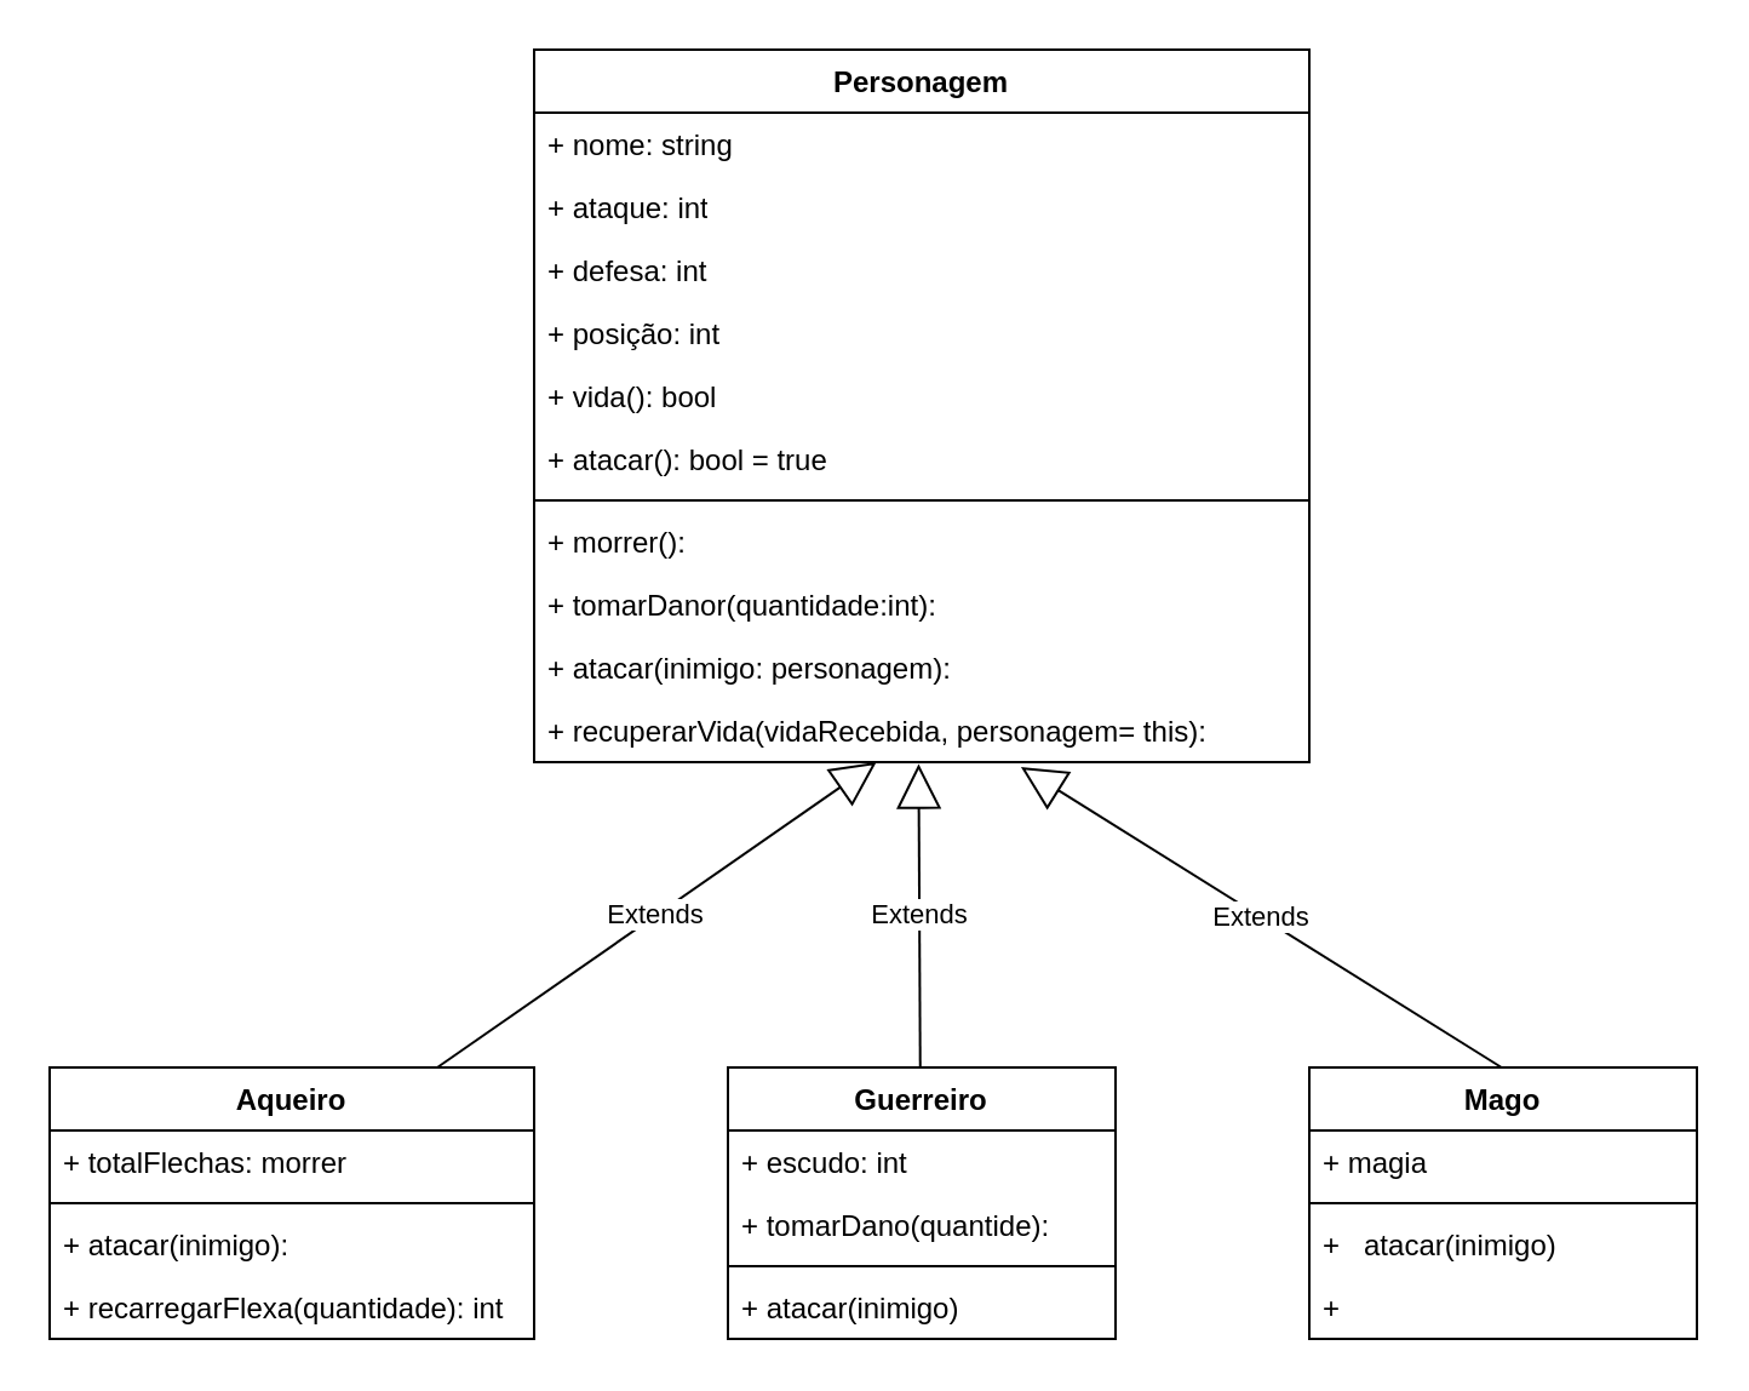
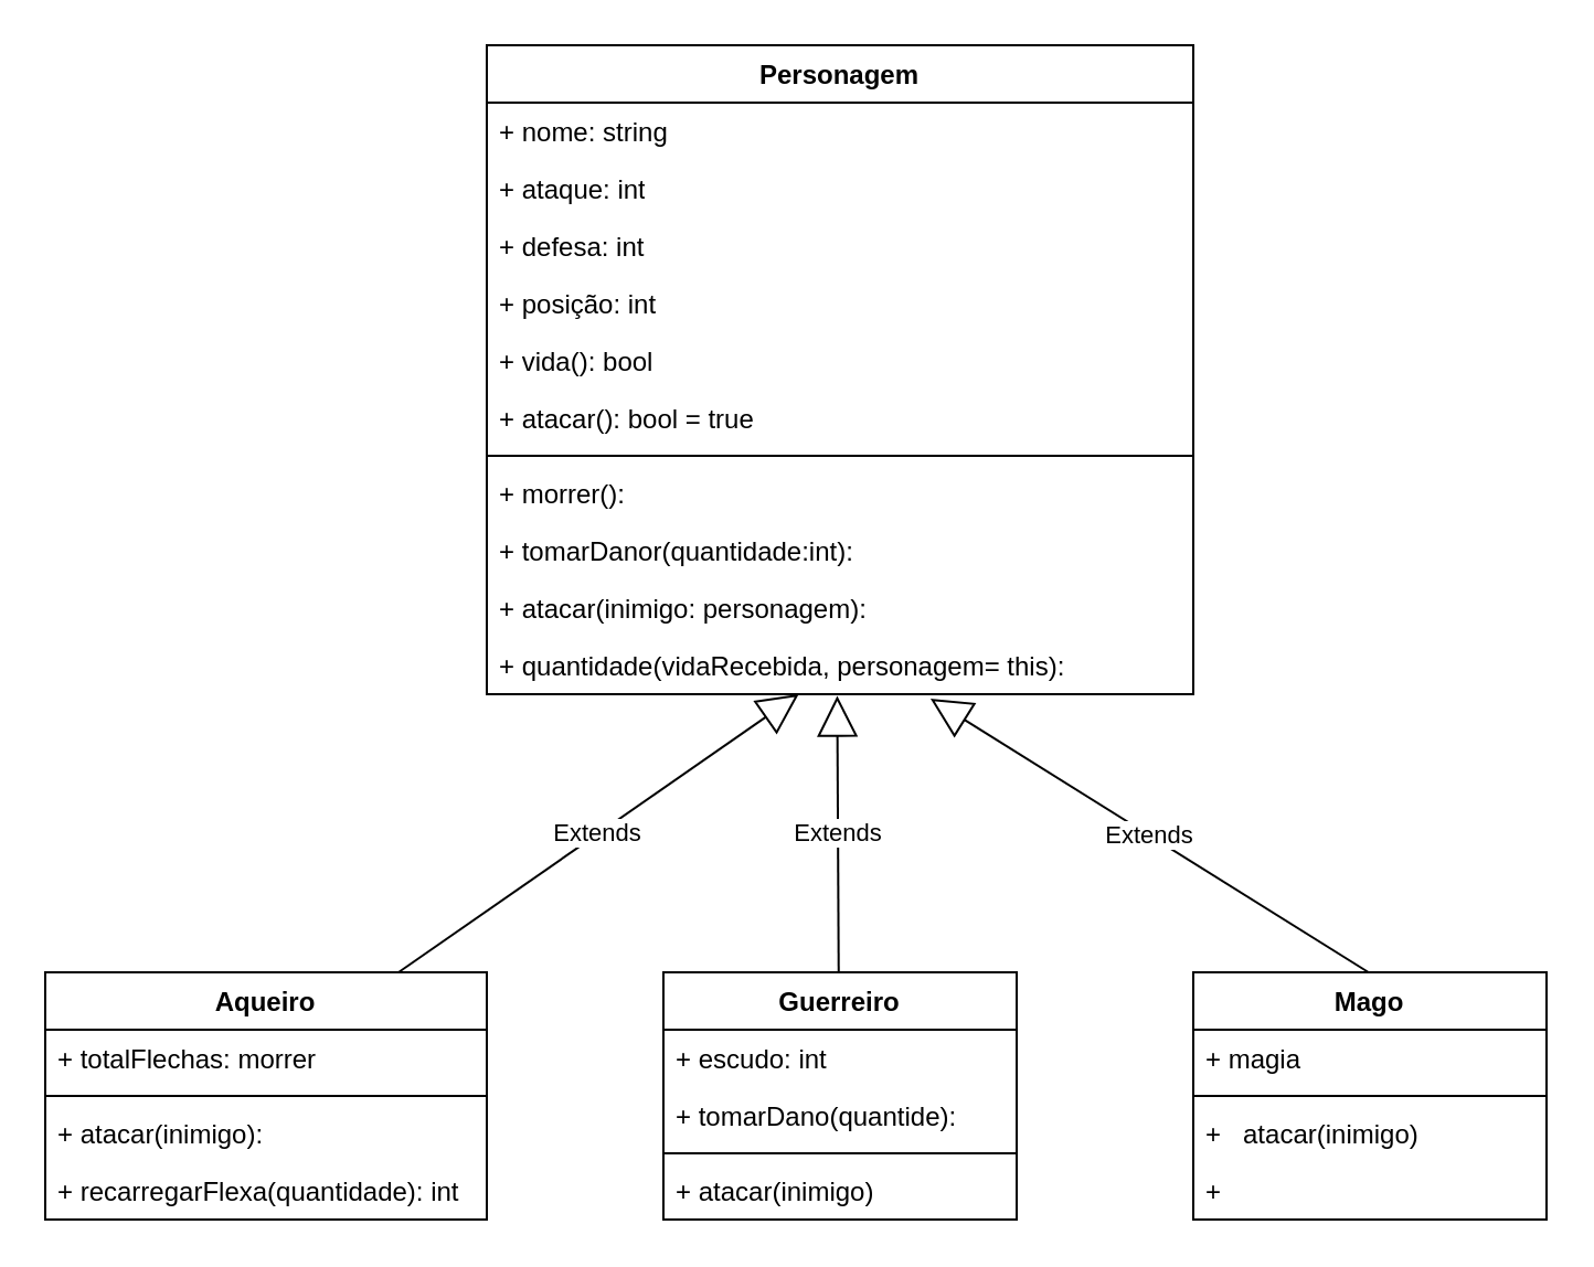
  <mxCell id="0" />
  <mxCell id="1" parent="0" />
  <mxCell id="2" value="Personagem" style="swimlane;fontStyle=1;align=center;verticalAlign=top;childLayout=stackLayout;horizontal=1;startSize=26;horizontalStack=0;resizeParent=1;resizeParentMax=0;resizeLast=0;collapsible=1;marginBottom=0;whiteSpace=wrap;html=1;" parent="1" vertex="1"><mxGeometry x="220" y="20" width="320" height="294" as="geometry" /></mxCell>
  <mxCell id="3" value="+ nome: string" style="text;strokeColor=none;fillColor=none;align=left;verticalAlign=top;spacingLeft=4;spacingRight=4;overflow=hidden;rotatable=0;points=[[0,0.5],[1,0.5]];portConstraint=eastwest;whiteSpace=wrap;html=1;" parent="2" vertex="1"><mxGeometry y="26" width="320" height="26" as="geometry" /></mxCell>
  <mxCell id="4" value="+ ataque: int" style="text;strokeColor=none;fillColor=none;align=left;verticalAlign=top;spacingLeft=4;spacingRight=4;overflow=hidden;rotatable=0;points=[[0,0.5],[1,0.5]];portConstraint=eastwest;whiteSpace=wrap;html=1;" parent="2" vertex="1"><mxGeometry y="52" width="320" height="26" as="geometry" /></mxCell>
  <mxCell id="5" value="+ defesa: int" style="text;strokeColor=none;fillColor=none;align=left;verticalAlign=top;spacingLeft=4;spacingRight=4;overflow=hidden;rotatable=0;points=[[0,0.5],[1,0.5]];portConstraint=eastwest;whiteSpace=wrap;html=1;" parent="2" vertex="1"><mxGeometry y="78" width="320" height="26" as="geometry" /></mxCell>
  <mxCell id="6" value="+ posição: int" style="text;strokeColor=none;fillColor=none;align=left;verticalAlign=top;spacingLeft=4;spacingRight=4;overflow=hidden;rotatable=0;points=[[0,0.5],[1,0.5]];portConstraint=eastwest;whiteSpace=wrap;html=1;" parent="2" vertex="1"><mxGeometry y="104" width="320" height="26" as="geometry" /></mxCell>
  <mxCell id="7" value="+ vida(): bool" style="text;strokeColor=none;fillColor=none;align=left;verticalAlign=top;spacingLeft=4;spacingRight=4;overflow=hidden;rotatable=0;points=[[0,0.5],[1,0.5]];portConstraint=eastwest;whiteSpace=wrap;html=1;" parent="2" vertex="1"><mxGeometry y="130" width="320" height="26" as="geometry" /></mxCell>
  <mxCell id="8" value="+ atacar(): bool = true" style="text;strokeColor=none;fillColor=none;align=left;verticalAlign=top;spacingLeft=4;spacingRight=4;overflow=hidden;rotatable=0;points=[[0,0.5],[1,0.5]];portConstraint=eastwest;whiteSpace=wrap;html=1;" parent="2" vertex="1"><mxGeometry y="156" width="320" height="26" as="geometry" /></mxCell>
  <mxCell id="9" value="" style="line;strokeWidth=1;fillColor=none;align=left;verticalAlign=middle;spacingTop=-1;spacingLeft=3;spacingRight=3;rotatable=0;labelPosition=right;points=[];portConstraint=eastwest;strokeColor=inherit;" parent="2" vertex="1"><mxGeometry y="182" width="320" height="8" as="geometry" /></mxCell>
  <mxCell id="10" value="+ morrer():&amp;nbsp;" style="text;strokeColor=none;fillColor=none;align=left;verticalAlign=top;spacingLeft=4;spacingRight=4;overflow=hidden;rotatable=0;points=[[0,0.5],[1,0.5]];portConstraint=eastwest;whiteSpace=wrap;html=1;" parent="2" vertex="1"><mxGeometry y="190" width="320" height="26" as="geometry" /></mxCell>
  <mxCell id="11" value="+ tomarDanor(quantidade:int):" style="text;strokeColor=none;fillColor=none;align=left;verticalAlign=top;spacingLeft=4;spacingRight=4;overflow=hidden;rotatable=0;points=[[0,0.5],[1,0.5]];portConstraint=eastwest;whiteSpace=wrap;html=1;" parent="2" vertex="1"><mxGeometry y="216" width="320" height="26" as="geometry" /></mxCell>
  <mxCell id="12" value="+ atacar(inimigo: personagem):&amp;nbsp;" style="text;strokeColor=none;fillColor=none;align=left;verticalAlign=top;spacingLeft=4;spacingRight=4;overflow=hidden;rotatable=0;points=[[0,0.5],[1,0.5]];portConstraint=eastwest;whiteSpace=wrap;html=1;" parent="2" vertex="1"><mxGeometry y="242" width="320" height="26" as="geometry" /></mxCell>
- <mxCell id="13" value="+ recuperarVida(vidaRecebida, personagem= this):&amp;nbsp;" style="text;strokeColor=none;fillColor=none;align=left;verticalAlign=top;spacingLeft=4;spacingRight=4;overflow=hidden;rotatable=0;points=[[0,0.5],[1,0.5]];portConstraint=eastwest;whiteSpace=wrap;html=1;" parent="2" vertex="1"><mxGeometry y="268" width="320" height="26" as="geometry" /></mxCell>
+ <mxCell id="13" value="+ quantidade(vidaRecebida, personagem= this):&amp;nbsp;" style="text;strokeColor=none;fillColor=none;align=left;verticalAlign=top;spacingLeft=4;spacingRight=4;overflow=hidden;rotatable=0;points=[[0,0.5],[1,0.5]];portConstraint=eastwest;whiteSpace=wrap;html=1;" parent="2" vertex="1"><mxGeometry y="268" width="320" height="26" as="geometry" /></mxCell>
  <mxCell id="14" value="Aqueiro" style="swimlane;fontStyle=1;align=center;verticalAlign=top;childLayout=stackLayout;horizontal=1;startSize=26;horizontalStack=0;resizeParent=1;resizeParentMax=0;resizeLast=0;collapsible=1;marginBottom=0;" vertex="1" parent="1"><mxGeometry x="20" y="440" width="200" height="112" as="geometry" /></mxCell>
  <mxCell id="15" value="+ totalFlechas: morrer" style="text;strokeColor=none;fillColor=none;align=left;verticalAlign=top;spacingLeft=4;spacingRight=4;overflow=hidden;rotatable=0;points=[[0,0.5],[1,0.5]];portConstraint=eastwest;" vertex="1" parent="14"><mxGeometry y="26" width="200" height="26" as="geometry" /></mxCell>
  <mxCell id="16" value="" style="line;strokeWidth=1;fillColor=none;align=left;verticalAlign=middle;spacingTop=-1;spacingLeft=3;spacingRight=3;rotatable=0;labelPosition=right;points=[];portConstraint=eastwest;strokeColor=inherit;" vertex="1" parent="14"><mxGeometry y="52" width="200" height="8" as="geometry" /></mxCell>
  <mxCell id="17" value="+ atacar(inimigo): " style="text;strokeColor=none;fillColor=none;align=left;verticalAlign=top;spacingLeft=4;spacingRight=4;overflow=hidden;rotatable=0;points=[[0,0.5],[1,0.5]];portConstraint=eastwest;" vertex="1" parent="14"><mxGeometry y="60" width="200" height="26" as="geometry" /></mxCell>
  <mxCell id="18" value="+ recarregarFlexa(quantidade): int " style="text;strokeColor=none;fillColor=none;align=left;verticalAlign=top;spacingLeft=4;spacingRight=4;overflow=hidden;rotatable=0;points=[[0,0.5],[1,0.5]];portConstraint=eastwest;" vertex="1" parent="14"><mxGeometry y="86" width="200" height="26" as="geometry" /></mxCell>
  <mxCell id="19" value="Extends" style="endArrow=block;endSize=16;endFill=0;html=1;" edge="1" parent="1" target="13"><mxGeometry width="160" relative="1" as="geometry"><mxPoint x="180" y="440" as="sourcePoint" /><mxPoint x="340" y="440" as="targetPoint" /></mxGeometry></mxCell>
  <mxCell id="20" value="Guerreiro" style="swimlane;fontStyle=1;align=center;verticalAlign=top;childLayout=stackLayout;horizontal=1;startSize=26;horizontalStack=0;resizeParent=1;resizeParentMax=0;resizeLast=0;collapsible=1;marginBottom=0;" vertex="1" parent="1"><mxGeometry x="300" y="440" width="160" height="112" as="geometry" /></mxCell>
  <mxCell id="21" value="+ escudo: int" style="text;strokeColor=none;fillColor=none;align=left;verticalAlign=top;spacingLeft=4;spacingRight=4;overflow=hidden;rotatable=0;points=[[0,0.5],[1,0.5]];portConstraint=eastwest;" vertex="1" parent="20"><mxGeometry y="26" width="160" height="26" as="geometry" /></mxCell>
  <mxCell id="22" value="+ tomarDano(quantide):" style="text;strokeColor=none;fillColor=none;align=left;verticalAlign=top;spacingLeft=4;spacingRight=4;overflow=hidden;rotatable=0;points=[[0,0.5],[1,0.5]];portConstraint=eastwest;" vertex="1" parent="20"><mxGeometry y="52" width="160" height="26" as="geometry" /></mxCell>
  <mxCell id="23" value="" style="line;strokeWidth=1;fillColor=none;align=left;verticalAlign=middle;spacingTop=-1;spacingLeft=3;spacingRight=3;rotatable=0;labelPosition=right;points=[];portConstraint=eastwest;strokeColor=inherit;" vertex="1" parent="20"><mxGeometry y="78" width="160" height="8" as="geometry" /></mxCell>
  <mxCell id="24" value="+ atacar(inimigo)" style="text;strokeColor=none;fillColor=none;align=left;verticalAlign=top;spacingLeft=4;spacingRight=4;overflow=hidden;rotatable=0;points=[[0,0.5],[1,0.5]];portConstraint=eastwest;" vertex="1" parent="20"><mxGeometry y="86" width="160" height="26" as="geometry" /></mxCell>
  <mxCell id="25" value="Extends" style="endArrow=block;endSize=16;endFill=0;html=1;entryX=0.496;entryY=1.028;entryDx=0;entryDy=0;entryPerimeter=0;" edge="1" parent="1" target="13"><mxGeometry width="160" relative="1" as="geometry"><mxPoint x="379.38" y="440" as="sourcePoint" /><mxPoint x="379.38" y="350" as="targetPoint" /></mxGeometry></mxCell>
  <mxCell id="26" value="Mago" style="swimlane;fontStyle=1;align=center;verticalAlign=top;childLayout=stackLayout;horizontal=1;startSize=26;horizontalStack=0;resizeParent=1;resizeParentMax=0;resizeLast=0;collapsible=1;marginBottom=0;" vertex="1" parent="1"><mxGeometry x="540" y="440" width="160" height="112" as="geometry" /></mxCell>
  <mxCell id="27" value="+ magia" style="text;strokeColor=none;fillColor=none;align=left;verticalAlign=top;spacingLeft=4;spacingRight=4;overflow=hidden;rotatable=0;points=[[0,0.5],[1,0.5]];portConstraint=eastwest;" vertex="1" parent="26"><mxGeometry y="26" width="160" height="26" as="geometry" /></mxCell>
  <mxCell id="28" value="" style="line;strokeWidth=1;fillColor=none;align=left;verticalAlign=middle;spacingTop=-1;spacingLeft=3;spacingRight=3;rotatable=0;labelPosition=right;points=[];portConstraint=eastwest;strokeColor=inherit;" vertex="1" parent="26"><mxGeometry y="52" width="160" height="8" as="geometry" /></mxCell>
  <mxCell id="29" value="+   atacar(inimigo) " style="text;strokeColor=none;fillColor=none;align=left;verticalAlign=top;spacingLeft=4;spacingRight=4;overflow=hidden;rotatable=0;points=[[0,0.5],[1,0.5]];portConstraint=eastwest;" vertex="1" parent="26"><mxGeometry y="60" width="160" height="26" as="geometry" /></mxCell>
  <mxCell id="30" value="+   " style="text;strokeColor=none;fillColor=none;align=left;verticalAlign=top;spacingLeft=4;spacingRight=4;overflow=hidden;rotatable=0;points=[[0,0.5],[1,0.5]];portConstraint=eastwest;" vertex="1" parent="26"><mxGeometry y="86" width="160" height="26" as="geometry" /></mxCell>
  <mxCell id="31" value="Extends" style="endArrow=block;endSize=16;endFill=0;html=1;entryX=0.628;entryY=1.077;entryDx=0;entryDy=0;entryPerimeter=0;" edge="1" parent="1" target="13"><mxGeometry width="160" relative="1" as="geometry"><mxPoint x="619.38" y="440" as="sourcePoint" /><mxPoint x="619.38" y="330" as="targetPoint" /></mxGeometry></mxCell>
